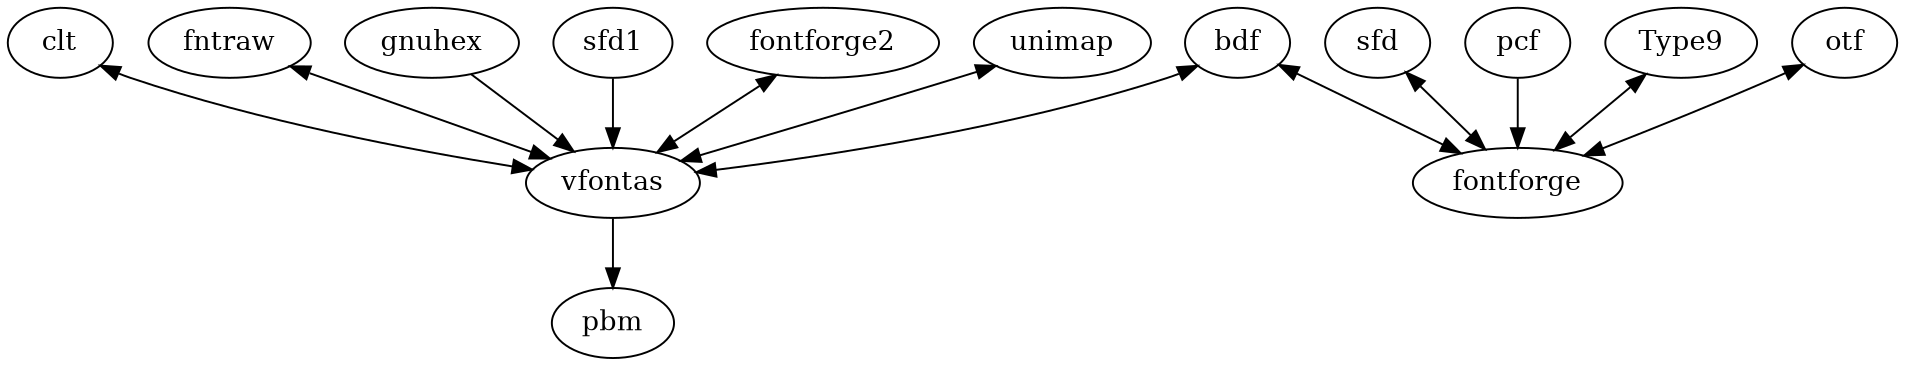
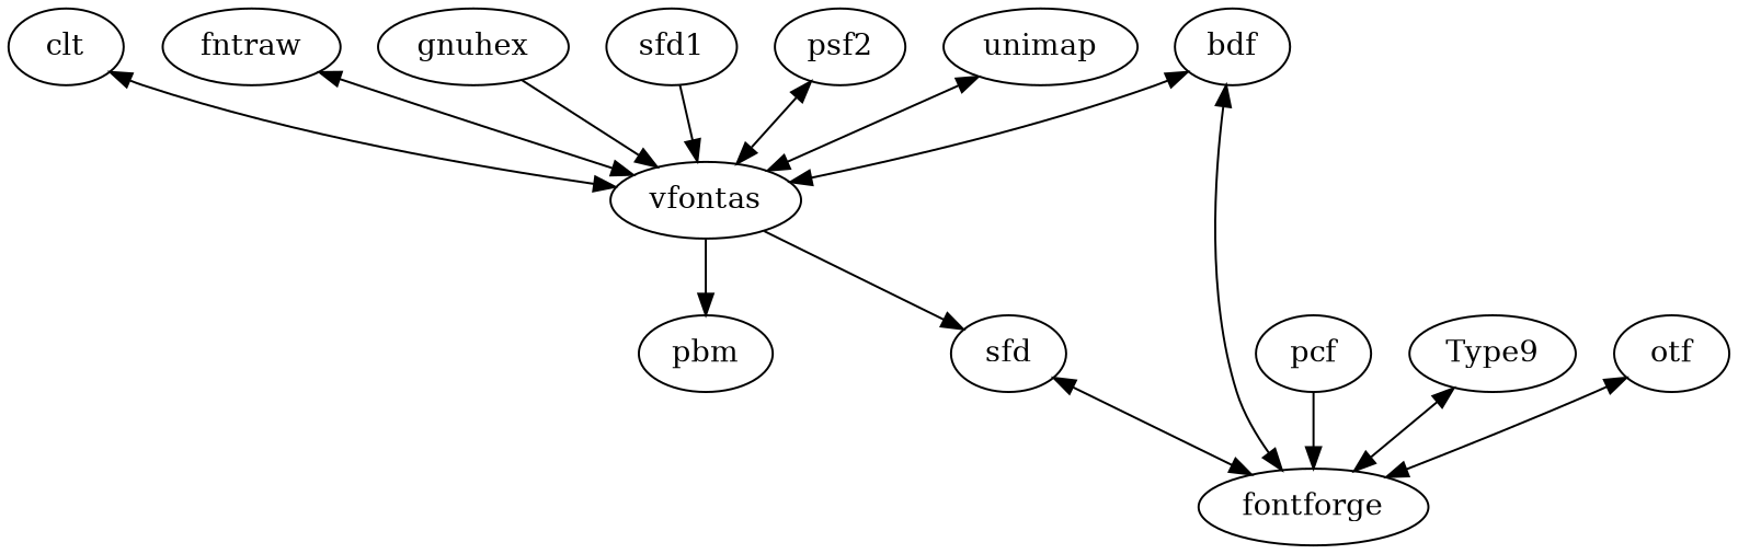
  digraph {
    edge [dir=both]
    bdf
    vfontas
    fontforge
    pbm
    sfd
    clt
    fntraw
    gnuhex
    n9 [label=sfd1]
-   psf2 [label=fontforge2]
+   psf2
    unimap
    pcf
    n13 [label=Type9]
    otf
    bdf -> vfontas
    bdf -> fontforge
    vfontas -> pbm [dir=""]
+   vfontas -> sfd [dir=""]
    sfd -> fontforge
    clt -> vfontas
    fntraw -> vfontas
    gnuhex -> vfontas [dir=""]
    n9 -> vfontas [dir=""]
    psf2 -> vfontas
    unimap -> vfontas
    pcf -> fontforge [dir=""]
    n13 -> fontforge
    otf -> fontforge
  }
